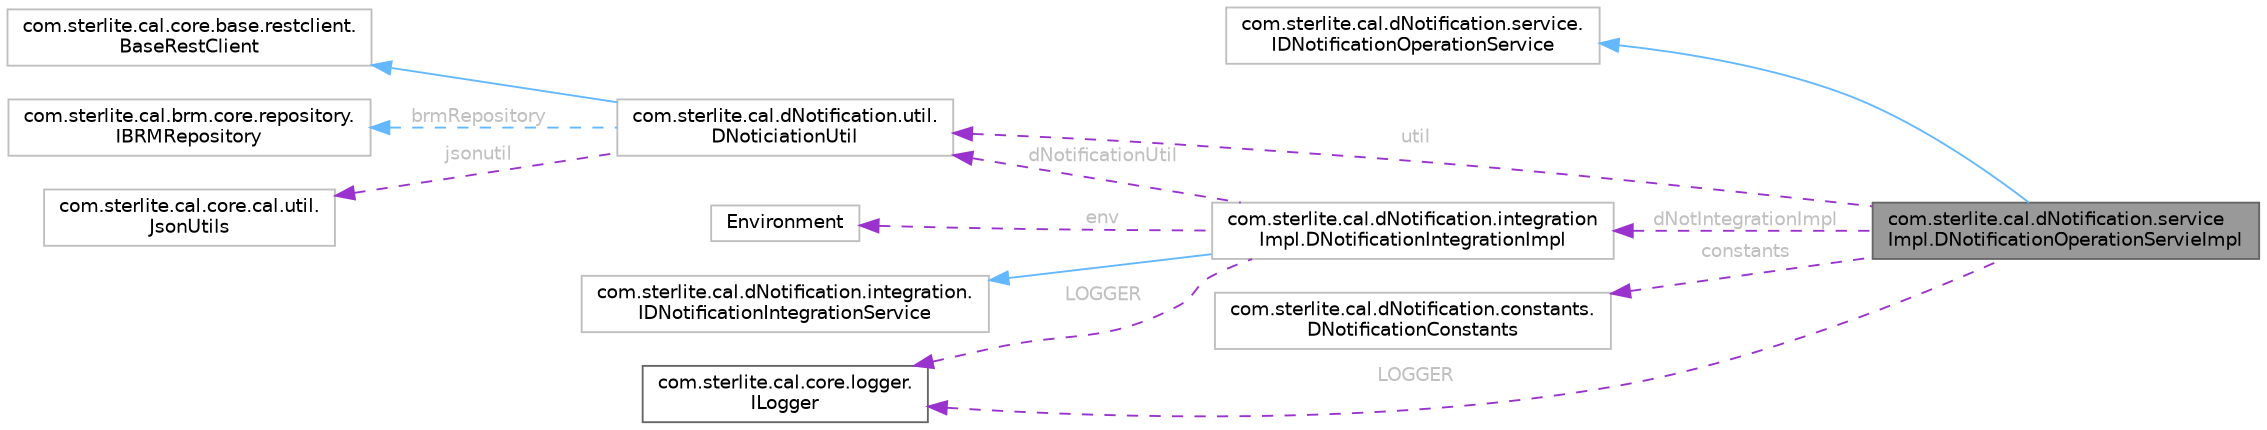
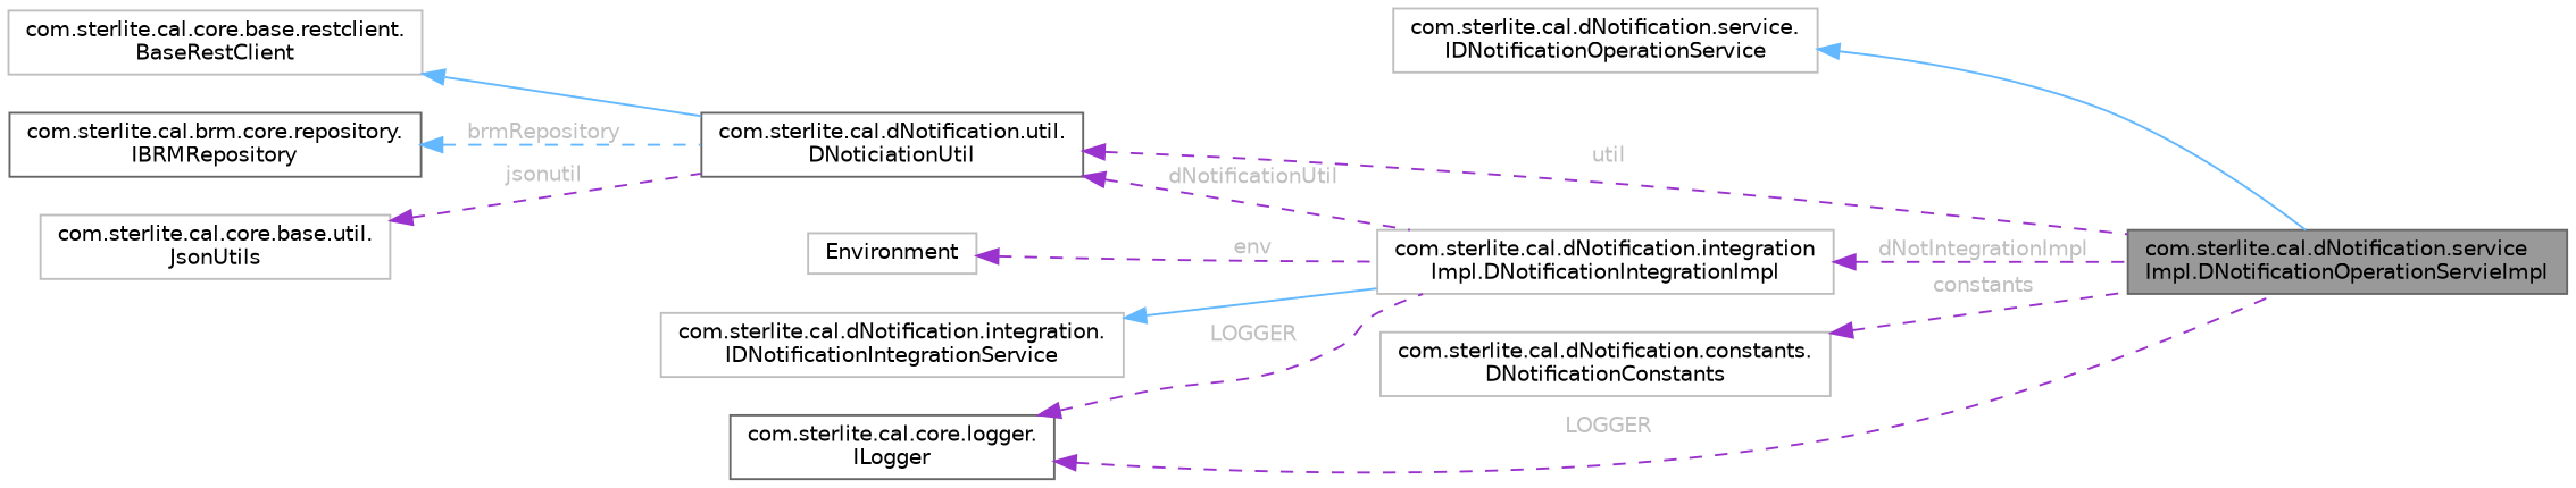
  digraph {
    rankdir=LR
    node [color=grey75 fillcolor=white fontname=Helvetica fontsize=10 shape=box style=filled]
    edge [color=darkorchid3 dir=back fontname=Helvetica fontsize=10 labelfontname=Helvetica labelfontsize=10 style=dashed fontcolor=grey]
    n1 [color=gray40 fillcolor=grey60 fontcolor=black height=0.2 label="com.sterlite.cal.dNotification.service\lImpl.DNotificationOperationServieImpl" width=0.4]
    n2 [height=0.2 label="com.sterlite.cal.dNotification.service.\lIDNotificationOperationService" width=0.4]
-   n3 [height=0.2 label="com.sterlite.cal.dNotification.util.\lDNoticiationUtil" width=0.4]
+   n3 [color=gray40 height=0.2 label="com.sterlite.cal.dNotification.util.\lDNoticiationUtil" width=0.4]
    n4 [height=0.2 label="com.sterlite.cal.dNotification.integration\lImpl.DNotificationIntegrationImpl" width=0.4]
    n5 [height=0.2 label="com.sterlite.cal.core.base.restclient.\lBaseRestClient" width=0.4]
-   n6 [height=0.2 label="com.sterlite.cal.brm.core.repository.\lIBRMRepository" width=0.4]
+   n6 [color=gray40 height=0.2 label="com.sterlite.cal.brm.core.repository.\lIBRMRepository" width=0.4]
    n7 [height=0.2 label=Environment width=0.4]
-   n8 [height=0.2 label="com.sterlite.cal.core.cal.util.\lJsonUtils" width=0.4]
+   n8 [height=0.2 label="com.sterlite.cal.core.base.util.\lJsonUtils" width=0.4]
    n9 [height=0.2 label="com.sterlite.cal.dNotification.constants.\lDNotificationConstants" width=0.4]
    n10 [height=0.2 label="com.sterlite.cal.dNotification.integration.\lIDNotificationIntegrationService" width=0.4]
    n11 [color=gray40 height=0.2 label="com.sterlite.cal.core.logger.\lILogger" width=0.4]
    n2 -> n1 [color=steelblue1 style=solid fontcolor=""]
    n3 -> n1 [label=" util"]
    n3 -> n4 [label=" dNotificationUtil"]
    n4 -> n1 [label=" dNotIntegrationImpl"]
    n5 -> n3 [color=steelblue1 style=solid fontcolor=""]
    n6 -> n3 [color=steelblue1 label=" brmRepository"]
    n7 -> n4 [label=" env"]
    n8 -> n3 [label=" jsonutil"]
    n9 -> n1 [label=" constants"]
    n10 -> n4 [color=steelblue1 style=solid fontcolor=""]
    n11 -> n1 [label=" LOGGER"]
    n11 -> n4 [label=" LOGGER"]
  }
